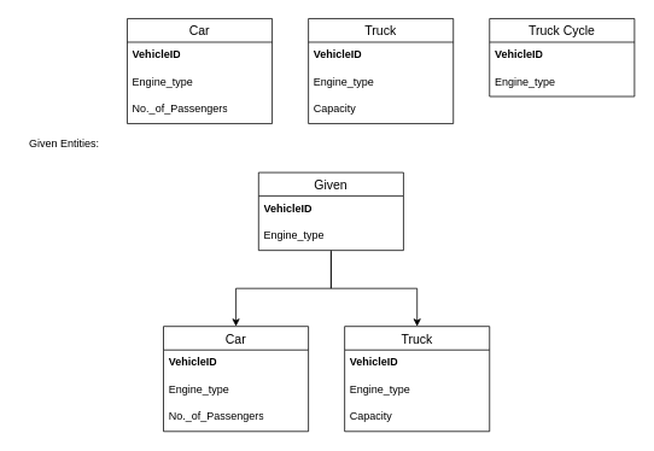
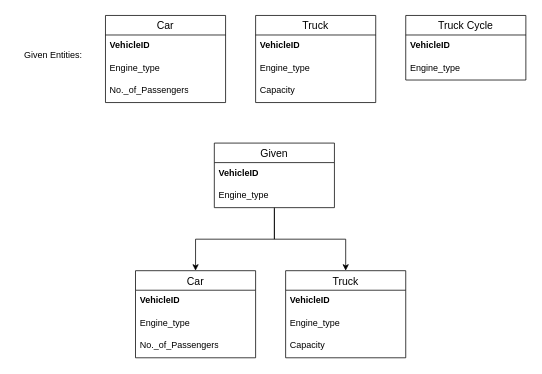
  <mxCell id="0" />
  <mxCell id="1" parent="0" />
  <mxCell id="2" value="Car" style="swimlane;fontStyle=0;childLayout=stackLayout;horizontal=1;startSize=26;horizontalStack=0;resizeParent=1;resizeParentMax=0;resizeLast=0;collapsible=1;marginBottom=0;align=center;fontSize=14;" vertex="1" parent="1"><mxGeometry x="140" y="20" width="160" height="116" as="geometry" /></mxCell>
  <mxCell id="3" value="&lt;b&gt;VehicleID&lt;/b&gt;" style="text;strokeColor=none;fillColor=none;spacingLeft=4;spacingRight=4;overflow=hidden;rotatable=0;points=[[0,0.5],[1,0.5]];portConstraint=eastwest;fontSize=12;whiteSpace=wrap;html=1;" vertex="1" parent="2"><mxGeometry y="26" width="160" height="30" as="geometry" /></mxCell>
  <mxCell id="4" value="Engine_type" style="text;strokeColor=none;fillColor=none;spacingLeft=4;spacingRight=4;overflow=hidden;rotatable=0;points=[[0,0.5],[1,0.5]];portConstraint=eastwest;fontSize=12;whiteSpace=wrap;html=1;" vertex="1" parent="2"><mxGeometry y="56" width="160" height="30" as="geometry" /></mxCell>
  <mxCell id="5" value="No._of_Passengers" style="text;strokeColor=none;fillColor=none;spacingLeft=4;spacingRight=4;overflow=hidden;rotatable=0;points=[[0,0.5],[1,0.5]];portConstraint=eastwest;fontSize=12;whiteSpace=wrap;html=1;" vertex="1" parent="2"><mxGeometry y="86" width="160" height="30" as="geometry" /></mxCell>
  <mxCell id="6" value="Truck" style="swimlane;fontStyle=0;childLayout=stackLayout;horizontal=1;startSize=26;horizontalStack=0;resizeParent=1;resizeParentMax=0;resizeLast=0;collapsible=1;marginBottom=0;align=center;fontSize=14;" vertex="1" parent="1"><mxGeometry x="340" y="20" width="160" height="116" as="geometry" /></mxCell>
  <mxCell id="7" value="&lt;b&gt;VehicleID&lt;/b&gt;" style="text;strokeColor=none;fillColor=none;spacingLeft=4;spacingRight=4;overflow=hidden;rotatable=0;points=[[0,0.5],[1,0.5]];portConstraint=eastwest;fontSize=12;whiteSpace=wrap;html=1;" vertex="1" parent="6"><mxGeometry y="26" width="160" height="30" as="geometry" /></mxCell>
  <mxCell id="8" value="Engine_type" style="text;strokeColor=none;fillColor=none;spacingLeft=4;spacingRight=4;overflow=hidden;rotatable=0;points=[[0,0.5],[1,0.5]];portConstraint=eastwest;fontSize=12;whiteSpace=wrap;html=1;" vertex="1" parent="6"><mxGeometry y="56" width="160" height="30" as="geometry" /></mxCell>
  <mxCell id="9" value="Capacity" style="text;strokeColor=none;fillColor=none;spacingLeft=4;spacingRight=4;overflow=hidden;rotatable=0;points=[[0,0.5],[1,0.5]];portConstraint=eastwest;fontSize=12;whiteSpace=wrap;html=1;" vertex="1" parent="6"><mxGeometry y="86" width="160" height="30" as="geometry" /></mxCell>
  <mxCell id="10" value="Truck Cycle" style="swimlane;fontStyle=0;childLayout=stackLayout;horizontal=1;startSize=26;horizontalStack=0;resizeParent=1;resizeParentMax=0;resizeLast=0;collapsible=1;marginBottom=0;align=center;fontSize=14;" vertex="1" parent="1"><mxGeometry x="540" y="20" width="160" height="86" as="geometry" /></mxCell>
  <mxCell id="11" value="&lt;b&gt;VehicleID&lt;/b&gt;" style="text;strokeColor=none;fillColor=none;spacingLeft=4;spacingRight=4;overflow=hidden;rotatable=0;points=[[0,0.5],[1,0.5]];portConstraint=eastwest;fontSize=12;whiteSpace=wrap;html=1;" vertex="1" parent="10"><mxGeometry y="26" width="160" height="30" as="geometry" /></mxCell>
  <mxCell id="12" value="Engine_type" style="text;strokeColor=none;fillColor=none;spacingLeft=4;spacingRight=4;overflow=hidden;rotatable=0;points=[[0,0.5],[1,0.5]];portConstraint=eastwest;fontSize=12;whiteSpace=wrap;html=1;" vertex="1" parent="10"><mxGeometry y="56" width="160" height="30" as="geometry" /></mxCell>
  <mxCell id="13" value="" style="edgeStyle=orthogonalEdgeStyle;rounded=0;orthogonalLoop=1;jettySize=auto;html=1;" edge="1" parent="1" source="14" target="21"><mxGeometry relative="1" as="geometry" /></mxCell>
  <mxCell id="14" value="Given" style="swimlane;fontStyle=0;childLayout=stackLayout;horizontal=1;startSize=26;horizontalStack=0;resizeParent=1;resizeParentMax=0;resizeLast=0;collapsible=1;marginBottom=0;align=center;fontSize=14;" vertex="1" parent="1"><mxGeometry x="285" y="190" width="160" height="86" as="geometry" /></mxCell>
  <mxCell id="15" value="&lt;b&gt;VehicleID&lt;/b&gt;" style="text;strokeColor=none;fillColor=none;spacingLeft=4;spacingRight=4;overflow=hidden;rotatable=0;points=[[0,0.5],[1,0.5]];portConstraint=eastwest;fontSize=12;whiteSpace=wrap;html=1;" vertex="1" parent="14"><mxGeometry y="26" width="160" height="30" as="geometry" /></mxCell>
  <mxCell id="16" value="Engine_type" style="text;strokeColor=none;fillColor=none;spacingLeft=4;spacingRight=4;overflow=hidden;rotatable=0;points=[[0,0.5],[1,0.5]];portConstraint=eastwest;fontSize=12;whiteSpace=wrap;html=1;" vertex="1" parent="14"><mxGeometry y="56" width="160" height="30" as="geometry" /></mxCell>
  <mxCell id="17" value="Car" style="swimlane;fontStyle=0;childLayout=stackLayout;horizontal=1;startSize=26;horizontalStack=0;resizeParent=1;resizeParentMax=0;resizeLast=0;collapsible=1;marginBottom=0;align=center;fontSize=14;" vertex="1" parent="1"><mxGeometry x="180" y="360" width="160" height="116" as="geometry" /></mxCell>
  <mxCell id="18" value="&lt;b&gt;VehicleID&lt;/b&gt;" style="text;strokeColor=none;fillColor=none;spacingLeft=4;spacingRight=4;overflow=hidden;rotatable=0;points=[[0,0.5],[1,0.5]];portConstraint=eastwest;fontSize=12;whiteSpace=wrap;html=1;" vertex="1" parent="17"><mxGeometry y="26" width="160" height="30" as="geometry" /></mxCell>
  <mxCell id="19" value="Engine_type" style="text;strokeColor=none;fillColor=none;spacingLeft=4;spacingRight=4;overflow=hidden;rotatable=0;points=[[0,0.5],[1,0.5]];portConstraint=eastwest;fontSize=12;whiteSpace=wrap;html=1;" vertex="1" parent="17"><mxGeometry y="56" width="160" height="30" as="geometry" /></mxCell>
  <mxCell id="20" value="No._of_Passengers" style="text;strokeColor=none;fillColor=none;spacingLeft=4;spacingRight=4;overflow=hidden;rotatable=0;points=[[0,0.5],[1,0.5]];portConstraint=eastwest;fontSize=12;whiteSpace=wrap;html=1;" vertex="1" parent="17"><mxGeometry y="86" width="160" height="30" as="geometry" /></mxCell>
  <mxCell id="21" value="Truck" style="swimlane;fontStyle=0;childLayout=stackLayout;horizontal=1;startSize=26;horizontalStack=0;resizeParent=1;resizeParentMax=0;resizeLast=0;collapsible=1;marginBottom=0;align=center;fontSize=14;" vertex="1" parent="1"><mxGeometry x="380" y="360" width="160" height="116" as="geometry" /></mxCell>
  <mxCell id="22" value="&lt;b&gt;VehicleID&lt;/b&gt;" style="text;strokeColor=none;fillColor=none;spacingLeft=4;spacingRight=4;overflow=hidden;rotatable=0;points=[[0,0.5],[1,0.5]];portConstraint=eastwest;fontSize=12;whiteSpace=wrap;html=1;" vertex="1" parent="21"><mxGeometry y="26" width="160" height="30" as="geometry" /></mxCell>
  <mxCell id="23" value="Engine_type" style="text;strokeColor=none;fillColor=none;spacingLeft=4;spacingRight=4;overflow=hidden;rotatable=0;points=[[0,0.5],[1,0.5]];portConstraint=eastwest;fontSize=12;whiteSpace=wrap;html=1;" vertex="1" parent="21"><mxGeometry y="56" width="160" height="30" as="geometry" /></mxCell>
  <mxCell id="24" value="Capacity" style="text;strokeColor=none;fillColor=none;spacingLeft=4;spacingRight=4;overflow=hidden;rotatable=0;points=[[0,0.5],[1,0.5]];portConstraint=eastwest;fontSize=12;whiteSpace=wrap;html=1;" vertex="1" parent="21"><mxGeometry y="86" width="160" height="30" as="geometry" /></mxCell>
  <mxCell id="25" value="" style="edgeStyle=orthogonalEdgeStyle;rounded=0;orthogonalLoop=1;jettySize=auto;html=1;exitX=0.5;exitY=1.033;exitDx=0;exitDy=0;exitPerimeter=0;entryX=0.5;entryY=0;entryDx=0;entryDy=0;" edge="1" parent="1" source="16" target="17"><mxGeometry relative="1" as="geometry"><mxPoint x="375" y="286" as="sourcePoint" /><mxPoint x="470" y="370" as="targetPoint" /></mxGeometry></mxCell>
- <mxCell id="26" value="Given Entities:" style="text;html=1;align=center;verticalAlign=middle;resizable=0;points=[];autosize=1;strokeColor=none;fillColor=none;" vertex="1" parent="1"><mxGeometry x="20" y="143" width="100" height="30" as="geometry" /></mxCell>
+ <mxCell id="26" value="Given Entities:" style="text;html=1;align=center;verticalAlign=middle;resizable=0;points=[];autosize=1;strokeColor=none;fillColor=none;" vertex="1" parent="1"><mxGeometry y="58" width="100" height="30" as="geometry" x="20" /></mxCell>
